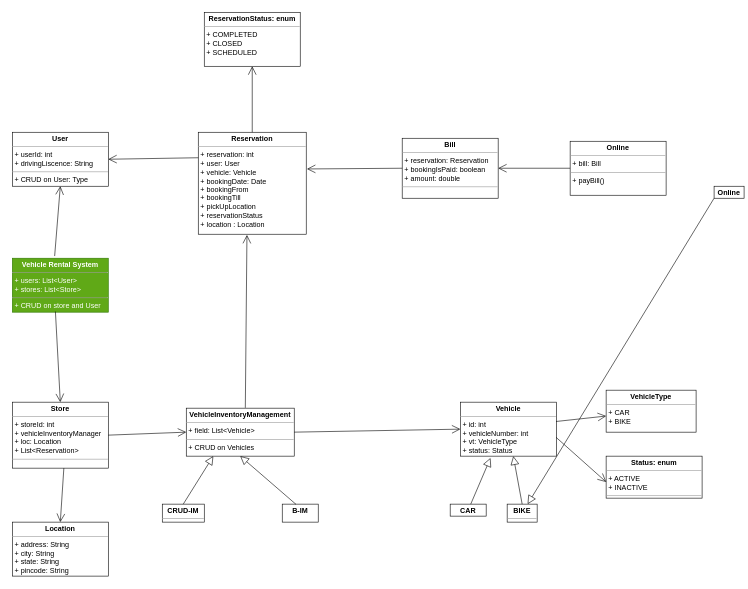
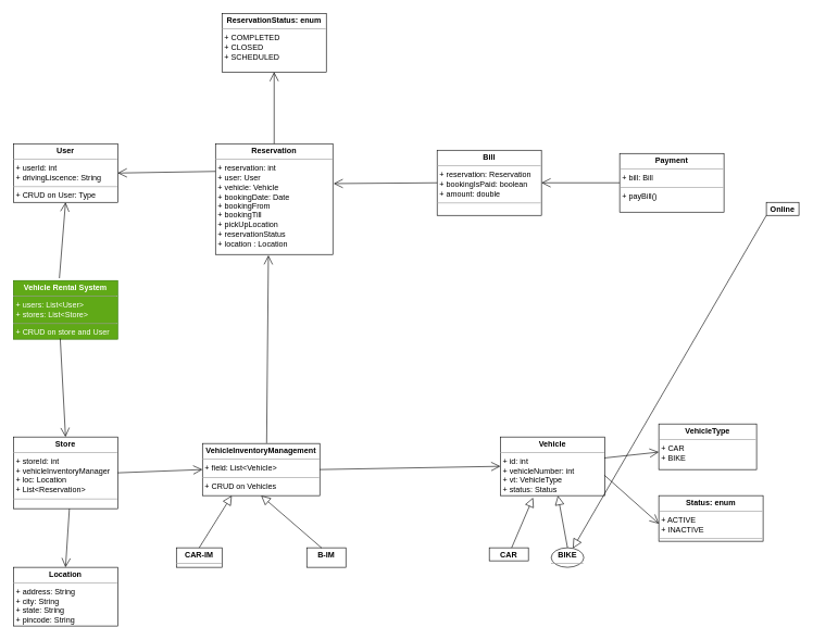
  <mxCell id="0" />
  <mxCell id="1" parent="0" />
  <mxCell id="2" value="&lt;p style=&quot;margin:0px;margin-top:4px;text-align:center;&quot;&gt;&lt;b&gt;User&lt;/b&gt;&lt;/p&gt;&lt;hr size=&quot;1&quot;&gt;&lt;p style=&quot;margin:0px;margin-left:4px;&quot;&gt;+ userId: int&lt;/p&gt;&lt;p style=&quot;margin:0px;margin-left:4px;&quot;&gt;+ drivingLiscence: String&lt;/p&gt;&lt;hr size=&quot;1&quot;&gt;&lt;p style=&quot;margin:0px;margin-left:4px;&quot;&gt;+ CRUD on User: Type&lt;/p&gt;" style="verticalAlign=top;align=left;overflow=fill;fontSize=12;fontFamily=Helvetica;html=1;" vertex="1" parent="1"><mxGeometry x="20" width="160" height="90" as="geometry" y="220" /></mxCell>
  <mxCell id="3" value="&lt;p style=&quot;margin:0px;margin-top:4px;text-align:center;&quot;&gt;&lt;b&gt;Location&lt;/b&gt;&lt;/p&gt;&lt;hr size=&quot;1&quot;&gt;&lt;p style=&quot;margin:0px;margin-left:4px;&quot;&gt;+ address: String&lt;/p&gt;&lt;p style=&quot;margin:0px;margin-left:4px;&quot;&gt;+ city: String&lt;/p&gt;&lt;p style=&quot;margin:0px;margin-left:4px;&quot;&gt;+ state: String&lt;/p&gt;&lt;p style=&quot;margin:0px;margin-left:4px;&quot;&gt;+ pincode: String&lt;/p&gt;&lt;hr size=&quot;1&quot;&gt;&lt;p style=&quot;margin:0px;margin-left:4px;&quot;&gt;&lt;br&gt;&lt;/p&gt;" style="verticalAlign=top;align=left;overflow=fill;fontSize=12;fontFamily=Helvetica;html=1;" vertex="1" parent="1"><mxGeometry x="20" y="870" width="160" height="90" as="geometry" /></mxCell>
  <mxCell id="4" value="&lt;p style=&quot;margin:0px;margin-top:4px;text-align:center;&quot;&gt;&lt;b&gt;Store&lt;/b&gt;&lt;/p&gt;&lt;hr size=&quot;1&quot;&gt;&lt;p style=&quot;margin:0px;margin-left:4px;&quot;&gt;+ storeId: int&lt;/p&gt;&lt;p style=&quot;margin:0px;margin-left:4px;&quot;&gt;+ vehicleInventoryManager&lt;/p&gt;&lt;p style=&quot;margin:0px;margin-left:4px;&quot;&gt;+ loc: Location&lt;/p&gt;&lt;p style=&quot;margin:0px;margin-left:4px;&quot;&gt;+ List&amp;lt;Reservation&amp;gt;&lt;/p&gt;&lt;hr size=&quot;1&quot;&gt;&lt;p style=&quot;margin:0px;margin-left:4px;&quot;&gt;&lt;br&gt;&lt;/p&gt;" style="verticalAlign=top;align=left;overflow=fill;fontSize=12;fontFamily=Helvetica;html=1;" vertex="1" parent="1"><mxGeometry x="20" y="670" width="160" height="110" as="geometry" /></mxCell>
  <mxCell id="5" value="&lt;p style=&quot;margin:0px;margin-top:4px;text-align:center;&quot;&gt;&lt;b&gt;Vehicle Rental System&lt;/b&gt;&lt;/p&gt;&lt;hr size=&quot;1&quot;&gt;&lt;p style=&quot;margin:0px;margin-left:4px;&quot;&gt;+ users: List&amp;lt;User&amp;gt;&lt;/p&gt;&lt;p style=&quot;margin:0px;margin-left:4px;&quot;&gt;+ stores: List&amp;lt;Store&amp;gt;&lt;/p&gt;&lt;hr size=&quot;1&quot;&gt;&lt;p style=&quot;margin:0px;margin-left:4px;&quot;&gt;+ CRUD on store and User&lt;/p&gt;" style="verticalAlign=top;align=left;overflow=fill;fontSize=12;fontFamily=Helvetica;html=1;fillColor=#60a917;fontColor=#ffffff;strokeColor=#2D7600;" vertex="1" parent="1"><mxGeometry x="20" y="430" width="160" height="90" as="geometry" /></mxCell>
  <mxCell id="6" value="&lt;p style=&quot;margin:0px;margin-top:4px;text-align:center;&quot;&gt;&lt;b&gt;B-IM&lt;/b&gt;&lt;/p&gt;" style="verticalAlign=top;align=left;overflow=fill;fontSize=12;fontFamily=Helvetica;html=1;" vertex="1" parent="1"><mxGeometry x="470" y="840" width="60" height="30" as="geometry" /></mxCell>
- <mxCell id="7" value="&lt;p style=&quot;margin:0px;margin-top:4px;text-align:center;&quot;&gt;&lt;b&gt;CRUD-IM&lt;/b&gt;&lt;/p&gt;&lt;hr size=&quot;1&quot;&gt;&lt;p style=&quot;margin:0px;margin-left:4px;&quot;&gt;&lt;/p&gt;&lt;p style=&quot;margin:0px;margin-left:4px;&quot;&gt;&lt;br&gt;&lt;/p&gt;" style="verticalAlign=top;align=left;overflow=fill;fontSize=12;fontFamily=Helvetica;html=1;" vertex="1" parent="1"><mxGeometry x="270" y="840" width="70" height="30" as="geometry" /></mxCell>
+ <mxCell id="7" value="&lt;p style=&quot;margin:0px;margin-top:4px;text-align:center;&quot;&gt;&lt;b&gt;CAR-IM&lt;/b&gt;&lt;/p&gt;&lt;hr size=&quot;1&quot;&gt;&lt;p style=&quot;margin:0px;margin-left:4px;&quot;&gt;&lt;/p&gt;&lt;p style=&quot;margin:0px;margin-left:4px;&quot;&gt;&lt;br&gt;&lt;/p&gt;" style="verticalAlign=top;align=left;overflow=fill;fontSize=12;fontFamily=Helvetica;html=1;" vertex="1" parent="1"><mxGeometry x="270" y="840" width="70" height="30" as="geometry" /></mxCell>
  <mxCell id="8" value="&lt;p style=&quot;margin:0px;margin-top:4px;text-align:center;&quot;&gt;&lt;b&gt;VehicleInventoryManagement&lt;/b&gt;&lt;/p&gt;&lt;hr size=&quot;1&quot;&gt;&lt;p style=&quot;margin:0px;margin-left:4px;&quot;&gt;+ field: List&amp;lt;Vehicle&amp;gt;&lt;/p&gt;&lt;hr size=&quot;1&quot;&gt;&lt;p style=&quot;margin:0px;margin-left:4px;&quot;&gt;+ CRUD on Vehicles&lt;/p&gt;" style="verticalAlign=top;align=left;overflow=fill;fontSize=12;fontFamily=Helvetica;html=1;" vertex="1" parent="1"><mxGeometry x="310" y="680" width="180" height="80" as="geometry" /></mxCell>
- <mxCell id="9" value="&lt;p style=&quot;margin:0px;margin-top:4px;text-align:center;&quot;&gt;&lt;b&gt;BIKE&lt;/b&gt;&lt;/p&gt;&lt;hr size=&quot;1&quot;&gt;&lt;p style=&quot;margin:0px;margin-left:4px;&quot;&gt;&lt;br&gt;&lt;/p&gt;&lt;hr size=&quot;1&quot;&gt;&lt;p style=&quot;margin:0px;margin-left:4px;&quot;&gt;&lt;br&gt;&lt;/p&gt;" style="verticalAlign=top;align=left;overflow=fill;fontSize=12;fontFamily=Helvetica;html=1;" vertex="1" parent="1"><mxGeometry x="845" y="840" width="50" height="30" as="geometry" /></mxCell>
+ <mxCell id="9" value="&lt;p style=&quot;margin:0px;margin-top:4px;text-align:center;&quot;&gt;&lt;b&gt;BIKE&lt;/b&gt;&lt;/p&gt;&lt;hr size=&quot;1&quot;&gt;&lt;p style=&quot;margin:0px;margin-left:4px;&quot;&gt;&lt;br&gt;&lt;/p&gt;&lt;hr size=&quot;1&quot;&gt;&lt;p style=&quot;margin:0px;margin-left:4px;&quot;&gt;&lt;br&gt;&lt;/p&gt;" style="ellipse;verticalAlign=top;align=left;overflow=fill;fontSize=12;fontFamily=Helvetica;html=1;" vertex="1" parent="1"><mxGeometry x="845" y="840" width="50" height="30" as="geometry" /></mxCell>
  <mxCell id="10" value="&lt;p style=&quot;margin:0px;margin-top:4px;text-align:center;&quot;&gt;&lt;b&gt;CAR&lt;/b&gt;&lt;/p&gt;&lt;hr size=&quot;1&quot;&gt;&lt;p style=&quot;margin:0px;margin-left:4px;&quot;&gt;&lt;br&gt;&lt;/p&gt;&lt;hr size=&quot;1&quot;&gt;&lt;p style=&quot;margin:0px;margin-left:4px;&quot;&gt;&lt;br&gt;&lt;/p&gt;" style="verticalAlign=top;align=left;overflow=fill;fontSize=12;fontFamily=Helvetica;html=1;" vertex="1" parent="1"><mxGeometry x="750" y="840" width="60" height="20" as="geometry" /></mxCell>
  <mxCell id="11" value="&lt;p style=&quot;margin:0px;margin-top:4px;text-align:center;&quot;&gt;&lt;b&gt;Vehicle&lt;/b&gt;&lt;/p&gt;&lt;hr size=&quot;1&quot;&gt;&lt;p style=&quot;margin:0px;margin-left:4px;&quot;&gt;+ id: int&lt;/p&gt;&lt;p style=&quot;margin:0px;margin-left:4px;&quot;&gt;+ vehicleNumber: int&lt;/p&gt;&lt;p style=&quot;margin:0px;margin-left:4px;&quot;&gt;+ vt: VehicleType&lt;/p&gt;&lt;p style=&quot;margin:0px;margin-left:4px;&quot;&gt;+ status: Status&lt;/p&gt;" style="verticalAlign=top;align=left;overflow=fill;fontSize=12;fontFamily=Helvetica;html=1;" vertex="1" parent="1"><mxGeometry x="767" y="670" width="160" height="90" as="geometry" /></mxCell>
  <mxCell id="12" value="&lt;p style=&quot;margin:0px;margin-top:4px;text-align:center;&quot;&gt;&lt;b&gt;Status: enum&lt;/b&gt;&lt;/p&gt;&lt;hr size=&quot;1&quot;&gt;&lt;p style=&quot;margin:0px;margin-left:4px;&quot;&gt;+ ACTIVE&lt;/p&gt;&lt;p style=&quot;margin:0px;margin-left:4px;&quot;&gt;+ INACTIVE&lt;/p&gt;&lt;hr size=&quot;1&quot;&gt;&lt;p style=&quot;margin:0px;margin-left:4px;&quot;&gt;&lt;br&gt;&lt;/p&gt;" style="verticalAlign=top;align=left;overflow=fill;fontSize=12;fontFamily=Helvetica;html=1;" vertex="1" parent="1"><mxGeometry x="1010" y="760" width="160" height="70" as="geometry" /></mxCell>
  <mxCell id="13" value="&lt;p style=&quot;margin:0px;margin-top:4px;text-align:center;&quot;&gt;&lt;b&gt;VehicleType&lt;/b&gt;&lt;/p&gt;&lt;hr size=&quot;1&quot;&gt;&lt;p style=&quot;margin:0px;margin-left:4px;&quot;&gt;+ CAR&lt;/p&gt;&lt;p style=&quot;margin:0px;margin-left:4px;&quot;&gt;+ BIKE&lt;/p&gt;" style="verticalAlign=top;align=left;overflow=fill;fontSize=12;fontFamily=Helvetica;html=1;" vertex="1" parent="1"><mxGeometry x="1010" y="650" width="150" height="70" as="geometry" /></mxCell>
  <mxCell id="14" value="&lt;p style=&quot;margin:0px;margin-top:4px;text-align:center;&quot;&gt;&lt;b&gt;ReservationStatus: enum&lt;/b&gt;&lt;/p&gt;&lt;hr size=&quot;1&quot;&gt;&lt;p style=&quot;margin:0px;margin-left:4px;&quot;&gt;+ COMPLETED&lt;/p&gt;&lt;p style=&quot;margin:0px;margin-left:4px;&quot;&gt;+ CLOSED&lt;/p&gt;&lt;p style=&quot;margin:0px;margin-left:4px;&quot;&gt;+ SCHEDULED&lt;/p&gt;&lt;p style=&quot;margin:0px;margin-left:4px;&quot;&gt;&lt;br&gt;&lt;/p&gt;" style="verticalAlign=top;align=left;overflow=fill;fontSize=12;fontFamily=Helvetica;html=1;" vertex="1" parent="1"><mxGeometry x="340" y="20" width="160" height="90" as="geometry" /></mxCell>
  <mxCell id="15" value="&lt;p style=&quot;margin:0px;margin-top:4px;text-align:center;&quot;&gt;&lt;b&gt;Reservation&lt;/b&gt;&lt;/p&gt;&lt;hr size=&quot;1&quot;&gt;&lt;p style=&quot;margin:0px;margin-left:4px;&quot;&gt;+ reservation: int&lt;/p&gt;&lt;p style=&quot;margin:0px;margin-left:4px;&quot;&gt;+ user: User&lt;/p&gt;&lt;p style=&quot;margin:0px;margin-left:4px;&quot;&gt;+ vehicle: Vehicle&lt;/p&gt;&lt;p style=&quot;margin:0px;margin-left:4px;&quot;&gt;+ bookingDate: Date&lt;/p&gt;&lt;p style=&quot;margin:0px;margin-left:4px;&quot;&gt;+ bookingFrom&lt;/p&gt;&lt;p style=&quot;margin:0px;margin-left:4px;&quot;&gt;+ bookingTill&lt;/p&gt;&lt;p style=&quot;margin:0px;margin-left:4px;&quot;&gt;+ pickUpLocation&lt;/p&gt;&lt;p style=&quot;margin:0px;margin-left:4px;&quot;&gt;+ reservationStatus&lt;/p&gt;&lt;p style=&quot;margin:0px;margin-left:4px;&quot;&gt;+ location : Location&lt;/p&gt;&lt;p style=&quot;margin:0px;margin-left:4px;&quot;&gt;&lt;br&gt;&lt;/p&gt;" style="verticalAlign=top;align=left;overflow=fill;fontSize=12;fontFamily=Helvetica;html=1;" vertex="1" parent="1"><mxGeometry x="330" width="180" height="170" as="geometry" y="220" /></mxCell>
  <mxCell id="16" value="&lt;p style=&quot;margin:0px;margin-top:4px;text-align:center;&quot;&gt;&lt;b&gt;Bill&lt;/b&gt;&lt;/p&gt;&lt;hr size=&quot;1&quot;&gt;&lt;p style=&quot;margin:0px;margin-left:4px;&quot;&gt;+ reservation: Reservation&lt;/p&gt;&lt;p style=&quot;margin:0px;margin-left:4px;&quot;&gt;+ bookingIsPaid: boolean&lt;/p&gt;&lt;p style=&quot;margin:0px;margin-left:4px;&quot;&gt;+ amount: double&lt;/p&gt;&lt;hr size=&quot;1&quot;&gt;&lt;p style=&quot;margin:0px;margin-left:4px;&quot;&gt;&lt;br&gt;&lt;/p&gt;" style="verticalAlign=top;align=left;overflow=fill;fontSize=12;fontFamily=Helvetica;html=1;" vertex="1" parent="1"><mxGeometry x="670" y="230" width="160" height="100" as="geometry" /></mxCell>
- <mxCell id="17" value="&lt;p style=&quot;margin:0px;margin-top:4px;text-align:center;&quot;&gt;&lt;b&gt;Online&lt;/b&gt;&lt;/p&gt;&lt;hr size=&quot;1&quot;&gt;&lt;p style=&quot;margin:0px;margin-left:4px;&quot;&gt;+ bill: Bill&lt;/p&gt;&lt;hr size=&quot;1&quot;&gt;&lt;p style=&quot;margin:0px;margin-left:4px;&quot;&gt;+ payBill()&lt;/p&gt;" style="verticalAlign=top;align=left;overflow=fill;fontSize=12;fontFamily=Helvetica;html=1;" vertex="1" parent="1"><mxGeometry x="950" y="235" width="160" height="90" as="geometry" /></mxCell>
- <mxCell id="18" value="&lt;p style=&quot;margin:0px;margin-top:4px;text-align:center;&quot;&gt;&lt;b&gt;Online&lt;/b&gt;&lt;/p&gt;" style="verticalAlign=top;align=left;overflow=fill;fontSize=12;fontFamily=Helvetica;html=1;" vertex="1" parent="1"><mxGeometry x="1190" y="310" width="50" height="20" as="geometry" /></mxCell>
+ <mxCell id="17" value="&lt;p style=&quot;margin:0px;margin-top:4px;text-align:center;&quot;&gt;&lt;b&gt;Payment&lt;/b&gt;&lt;/p&gt;&lt;hr size=&quot;1&quot;&gt;&lt;p style=&quot;margin:0px;margin-left:4px;&quot;&gt;+ bill: Bill&lt;/p&gt;&lt;hr size=&quot;1&quot;&gt;&lt;p style=&quot;margin:0px;margin-left:4px;&quot;&gt;+ payBill()&lt;/p&gt;" style="verticalAlign=top;align=left;overflow=fill;fontSize=12;fontFamily=Helvetica;html=1;" vertex="1" parent="1"><mxGeometry x="950" y="235" width="160" height="90" as="geometry" /></mxCell>
+ <mxCell id="18" value="&lt;p style=&quot;margin:0px;margin-top:4px;text-align:center;&quot;&gt;&lt;b&gt;Online&lt;/b&gt;&lt;/p&gt;" style="verticalAlign=top;align=left;overflow=fill;fontSize=12;fontFamily=Helvetica;html=1;" vertex="1" parent="1"><mxGeometry x="1175" y="310" width="50" height="20" as="geometry" /></mxCell>
  <mxCell id="19" value="" style="edgeStyle=none;html=1;endSize=12;endArrow=block;endFill=0;exitX=0;exitY=1;exitDx=0;exitDy=0;" edge="1" parent="1" source="18" target="9"><mxGeometry width="160" relative="1" as="geometry"><mxPoint x="1180" y="247.5" as="sourcePoint" /><mxPoint x="1090" y="305" as="targetPoint" /></mxGeometry></mxCell>
  <mxCell id="20" value="" style="endArrow=open;endFill=1;endSize=12;html=1;entryX=1;entryY=0.5;entryDx=0;entryDy=0;exitX=0;exitY=0.5;exitDx=0;exitDy=0;" edge="1" parent="1" source="17" target="16"><mxGeometry width="160" relative="1" as="geometry"><mxPoint x="910" y="300" as="sourcePoint" /><mxPoint x="990" y="130" as="targetPoint" /></mxGeometry></mxCell>
  <mxCell id="21" value="" style="endArrow=open;endFill=1;endSize=12;html=1;entryX=1.007;entryY=0.36;entryDx=0;entryDy=0;exitX=0;exitY=0.5;exitDx=0;exitDy=0;entryPerimeter=0;" edge="1" parent="1" source="16" target="15"><mxGeometry width="160" relative="1" as="geometry"><mxPoint x="670" y="440" as="sourcePoint" /><mxPoint x="550" y="465" as="targetPoint" /></mxGeometry></mxCell>
  <mxCell id="22" value="" style="endArrow=open;endFill=1;endSize=12;html=1;entryX=1;entryY=0.5;entryDx=0;entryDy=0;exitX=0;exitY=0.25;exitDx=0;exitDy=0;" edge="1" parent="1" source="15" target="2"><mxGeometry width="160" relative="1" as="geometry"><mxPoint x="180" y="410" as="sourcePoint" /><mxPoint x="340" y="410" as="targetPoint" /></mxGeometry></mxCell>
  <mxCell id="23" value="" style="endArrow=open;endFill=1;endSize=12;html=1;entryX=0.5;entryY=1;entryDx=0;entryDy=0;exitX=0.441;exitY=-0.04;exitDx=0;exitDy=0;exitPerimeter=0;" edge="1" parent="1" source="5" target="2"><mxGeometry width="160" relative="1" as="geometry"><mxPoint x="340" y="577.5" as="sourcePoint" /><mxPoint x="190" y="400" as="targetPoint" /></mxGeometry></mxCell>
  <mxCell id="24" value="" style="endArrow=open;endFill=1;endSize=12;html=1;entryX=0.5;entryY=0;entryDx=0;entryDy=0;exitX=0.449;exitY=0.988;exitDx=0;exitDy=0;exitPerimeter=0;" edge="1" parent="1" source="5" target="4"><mxGeometry width="160" relative="1" as="geometry"><mxPoint x="110" y="616.4" as="sourcePoint" /><mxPoint x="129.44" y="540" as="targetPoint" /></mxGeometry></mxCell>
  <mxCell id="25" value="" style="endArrow=open;endFill=1;endSize=12;html=1;entryX=0.5;entryY=0;entryDx=0;entryDy=0;exitX=0.449;exitY=0.988;exitDx=0;exitDy=0;exitPerimeter=0;" edge="1" parent="1" target="3"><mxGeometry width="160" relative="1" as="geometry"><mxPoint x="105.92" y="780" as="sourcePoint" /><mxPoint x="114.08" y="931.08" as="targetPoint" /></mxGeometry></mxCell>
  <mxCell id="26" value="" style="endArrow=open;endFill=1;endSize=12;html=1;entryX=0;entryY=0.5;entryDx=0;entryDy=0;exitX=1;exitY=0.5;exitDx=0;exitDy=0;" edge="1" parent="1" source="4" target="8"><mxGeometry width="160" relative="1" as="geometry"><mxPoint x="115.92" y="790" as="sourcePoint" /><mxPoint x="110" y="880" as="targetPoint" /></mxGeometry></mxCell>
  <mxCell id="27" value="" style="edgeStyle=none;html=1;endSize=12;endArrow=block;endFill=0;exitX=0.5;exitY=0;exitDx=0;exitDy=0;entryX=0.25;entryY=1;entryDx=0;entryDy=0;" edge="1" parent="1" source="7" target="8"><mxGeometry width="160" relative="1" as="geometry"><mxPoint x="490" y="909" as="sourcePoint" /><mxPoint x="395" y="890" as="targetPoint" /></mxGeometry></mxCell>
  <mxCell id="28" value="" style="edgeStyle=none;html=1;endSize=12;endArrow=block;endFill=0;exitX=0.383;exitY=0.012;exitDx=0;exitDy=0;entryX=0.5;entryY=1;entryDx=0;entryDy=0;exitPerimeter=0;" edge="1" parent="1" source="6" target="8"><mxGeometry width="160" relative="1" as="geometry"><mxPoint x="315" y="850" as="sourcePoint" /><mxPoint x="365" y="770" as="targetPoint" /></mxGeometry></mxCell>
  <mxCell id="29" value="" style="endArrow=open;endFill=1;endSize=12;html=1;entryX=0;entryY=0.5;entryDx=0;entryDy=0;exitX=1;exitY=0.5;exitDx=0;exitDy=0;" edge="1" parent="1" source="8" target="11"><mxGeometry width="160" relative="1" as="geometry"><mxPoint x="570" y="722.5" as="sourcePoint" /><mxPoint x="700" y="717.5" as="targetPoint" /></mxGeometry></mxCell>
  <mxCell id="30" value="" style="edgeStyle=none;html=1;endSize=12;endArrow=block;endFill=0;exitX=0.5;exitY=0;exitDx=0;exitDy=0;" edge="1" parent="1" source="9" target="11"><mxGeometry width="160" relative="1" as="geometry"><mxPoint x="950" y="850.36" as="sourcePoint" /><mxPoint x="857.02" y="770" as="targetPoint" /></mxGeometry></mxCell>
  <mxCell id="31" value="" style="edgeStyle=none;html=1;endSize=12;endArrow=block;endFill=0;entryX=0.314;entryY=1.034;entryDx=0;entryDy=0;entryPerimeter=0;" edge="1" parent="1" source="10" target="11"><mxGeometry width="160" relative="1" as="geometry"><mxPoint x="880" y="850" as="sourcePoint" /><mxPoint x="865.28" y="770" as="targetPoint" /></mxGeometry></mxCell>
  <mxCell id="32" value="" style="endArrow=open;endFill=1;endSize=12;html=1;exitX=0.997;exitY=0.358;exitDx=0;exitDy=0;exitPerimeter=0;" edge="1" parent="1" source="11" target="13"><mxGeometry width="160" relative="1" as="geometry"><mxPoint x="820" y="595" as="sourcePoint" /><mxPoint x="1097" y="590" as="targetPoint" /></mxGeometry></mxCell>
  <mxCell id="33" value="" style="endArrow=open;endFill=1;endSize=12;html=1;exitX=0.997;exitY=0.651;exitDx=0;exitDy=0;exitPerimeter=0;entryX=0.001;entryY=0.616;entryDx=0;entryDy=0;entryPerimeter=0;" edge="1" parent="1" source="11" target="12"><mxGeometry width="160" relative="1" as="geometry"><mxPoint x="936.52" y="712.22" as="sourcePoint" /><mxPoint x="1020" y="703.149" as="targetPoint" /></mxGeometry></mxCell>
  <mxCell id="34" value="" style="endArrow=open;endFill=1;endSize=12;html=1;entryX=0.451;entryY=1.007;entryDx=0;entryDy=0;exitX=0.547;exitY=-0.007;exitDx=0;exitDy=0;entryPerimeter=0;exitPerimeter=0;" edge="1" parent="1" source="8" target="15"><mxGeometry width="160" relative="1" as="geometry"><mxPoint x="250" y="635" as="sourcePoint" /><mxPoint x="380" y="630" as="targetPoint" /></mxGeometry></mxCell>
  <mxCell id="35" value="" style="endArrow=open;endFill=1;endSize=12;html=1;entryX=0.5;entryY=1;entryDx=0;entryDy=0;exitX=0.5;exitY=0;exitDx=0;exitDy=0;" edge="1" parent="1" source="15" target="14"><mxGeometry width="160" relative="1" as="geometry"><mxPoint x="418.46" y="428.25" as="sourcePoint" /><mxPoint x="431.18" y="360" as="targetPoint" /></mxGeometry></mxCell>
